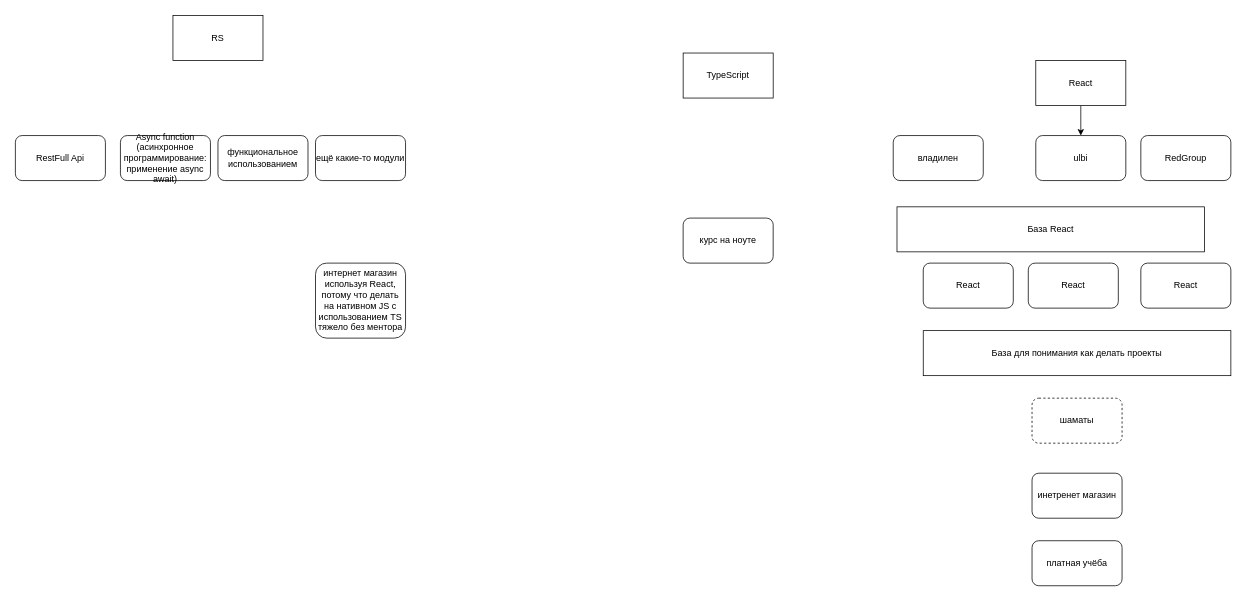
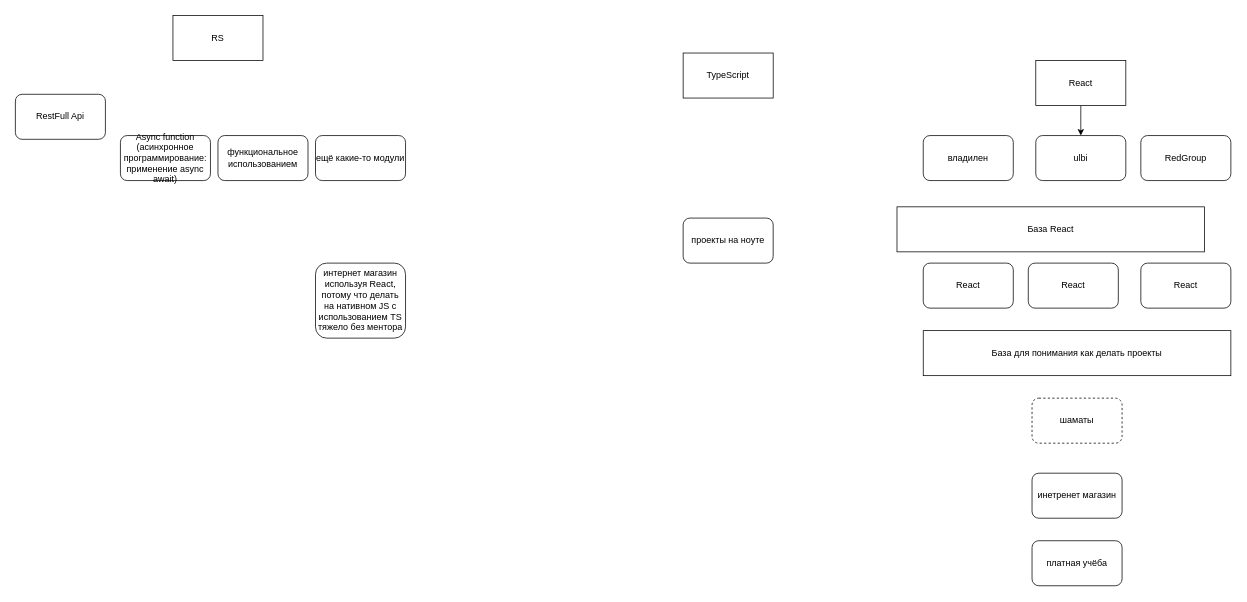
  <mxCell id="0" />
  <mxCell id="1" parent="0" />
  <mxCell id="2" value="RS" style="rounded=0;whiteSpace=wrap;html=1;" vertex="1" parent="1"><mxGeometry x="230" y="20" width="120" height="60" as="geometry" /></mxCell>
  <mxCell id="3" value="TypeScript" style="rounded=0;whiteSpace=wrap;html=1;" vertex="1" parent="1"><mxGeometry x="910" y="70" width="120" height="60" as="geometry" /></mxCell>
  <mxCell id="4" style="edgeStyle=orthogonalEdgeStyle;rounded=0;orthogonalLoop=1;jettySize=auto;html=1;exitX=0.5;exitY=1;exitDx=0;exitDy=0;entryX=0.5;entryY=0;entryDx=0;entryDy=0;" edge="1" parent="1" source="5" target="10"><mxGeometry relative="1" as="geometry" /></mxCell>
  <mxCell id="5" value="React" style="rounded=0;whiteSpace=wrap;html=1;" vertex="1" parent="1"><mxGeometry x="1380" y="80" width="120" height="60" as="geometry" /></mxCell>
  <mxCell id="6" value="ещё какие-то модули" style="rounded=1;whiteSpace=wrap;html=1;" vertex="1" parent="1"><mxGeometry x="420" y="180" width="120" height="60" as="geometry" /></mxCell>
- <mxCell id="7" value="курс на ноуте" style="rounded=1;whiteSpace=wrap;html=1;" vertex="1" parent="1"><mxGeometry x="910" y="290" width="120" height="60" as="geometry" /></mxCell>
- <mxCell id="8" value="владилен" style="rounded=1;whiteSpace=wrap;html=1;" vertex="1" parent="1"><mxGeometry x="1190" y="180" width="120" height="60" as="geometry" /></mxCell>
+ <mxCell id="7" value="проекты на ноуте" style="rounded=1;whiteSpace=wrap;html=1;" vertex="1" parent="1"><mxGeometry x="910" y="290" width="120" height="60" as="geometry" /></mxCell>
+ <mxCell id="8" value="владилен" style="rounded=1;whiteSpace=wrap;html=1;" vertex="1" parent="1"><mxGeometry x="1230" y="180" width="120" height="60" as="geometry" /></mxCell>
  <mxCell id="9" value="RedGroup" style="rounded=1;whiteSpace=wrap;html=1;" vertex="1" parent="1"><mxGeometry x="1520" y="180" width="120" height="60" as="geometry" /></mxCell>
  <mxCell id="10" value="ulbi" style="rounded=1;whiteSpace=wrap;html=1;" vertex="1" parent="1"><mxGeometry x="1380" y="180" width="120" height="60" as="geometry" /></mxCell>
  <mxCell id="11" value="React" style="rounded=1;whiteSpace=wrap;html=1;" vertex="1" parent="1"><mxGeometry x="1230" y="350" width="120" height="60" as="geometry" /></mxCell>
  <mxCell id="12" value="шаматы" style="rounded=1;whiteSpace=wrap;html=1;dashed=1;" vertex="1" parent="1"><mxGeometry x="1375" y="530" width="120" height="60" as="geometry" /></mxCell>
  <mxCell id="13" value="инетренет магазин" style="rounded=1;whiteSpace=wrap;html=1;" vertex="1" parent="1"><mxGeometry x="1375" y="630" width="120" height="60" as="geometry" /></mxCell>
  <mxCell id="14" value="платная учёба" style="rounded=1;whiteSpace=wrap;html=1;" vertex="1" parent="1"><mxGeometry x="1375" y="720" width="120" height="60" as="geometry" /></mxCell>
  <mxCell id="15" value="интернет магазин используя React, потому что делать на нативном JS с использованием TS тяжело без ментора" style="rounded=1;whiteSpace=wrap;html=1;" vertex="1" parent="1"><mxGeometry x="420" y="350" width="120" height="100" as="geometry" /></mxCell>
  <mxCell id="16" value="функциональное использованием" style="rounded=1;whiteSpace=wrap;html=1;" vertex="1" parent="1"><mxGeometry x="290" y="180" width="120" height="60" as="geometry" /></mxCell>
  <mxCell id="17" value="Async function (асинхронное программирование: применение async await)" style="rounded=1;whiteSpace=wrap;html=1;" vertex="1" parent="1"><mxGeometry x="160" y="180" width="120" height="60" as="geometry" /></mxCell>
- <mxCell id="18" value="RestFull Api" style="rounded=1;whiteSpace=wrap;html=1;" vertex="1" parent="1"><mxGeometry x="20" y="180" width="120" height="60" as="geometry" /></mxCell>
+ <mxCell id="18" value="RestFull Api" style="rounded=1;whiteSpace=wrap;html=1;" vertex="1" parent="1"><mxGeometry x="20" y="125" width="120" height="60" as="geometry" /></mxCell>
  <mxCell id="19" value="База React" style="rounded=0;whiteSpace=wrap;html=1;" vertex="1" parent="1"><mxGeometry x="1195" y="275" width="410" height="60" as="geometry" /></mxCell>
  <mxCell id="20" value="React" style="rounded=1;whiteSpace=wrap;html=1;" vertex="1" parent="1"><mxGeometry x="1370" y="350" width="120" height="60" as="geometry" /></mxCell>
  <mxCell id="21" value="React" style="rounded=1;whiteSpace=wrap;html=1;" vertex="1" parent="1"><mxGeometry x="1520" y="350" width="120" height="60" as="geometry" /></mxCell>
  <mxCell id="22" value="База для понимания как делать проекты" style="rounded=0;whiteSpace=wrap;html=1;" vertex="1" parent="1"><mxGeometry x="1230" y="440" width="410" height="60" as="geometry" /></mxCell>
